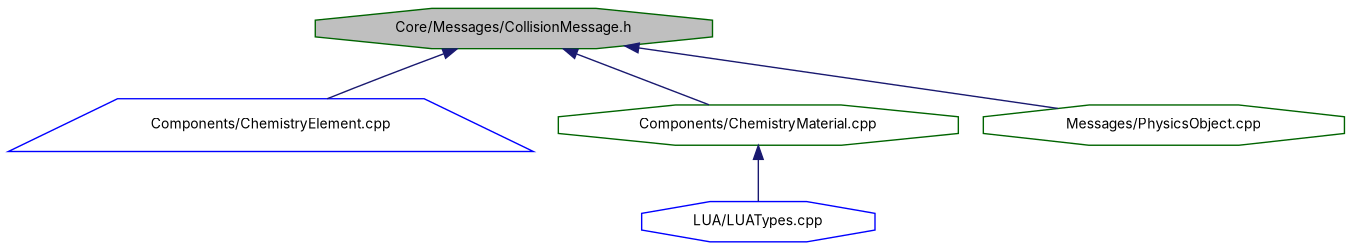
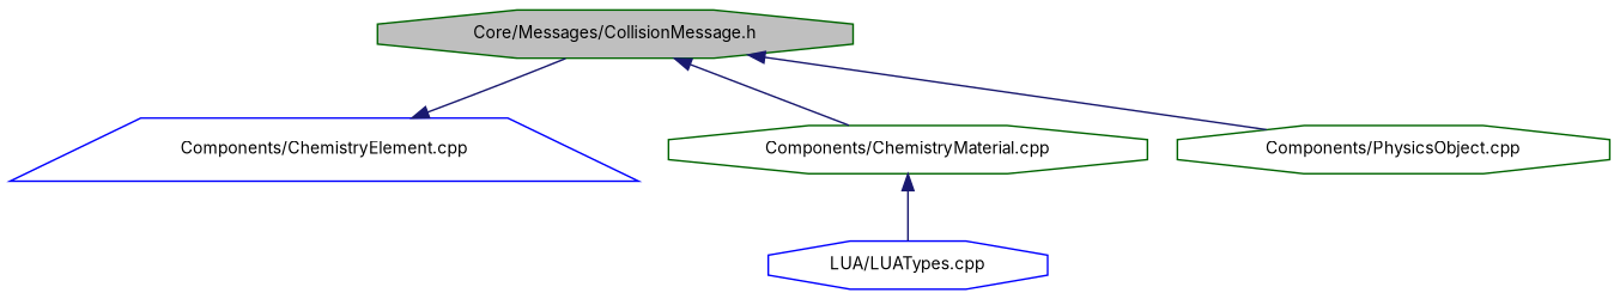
  digraph {
    fontname=Inter
    node [color=darkgreen fillcolor=white fontname=Inter fontsize=10 shape=octagon style=filled]
    edge [color=midnightblue dir=back fontname=Inter fontsize=10 labelfontname=Helvetica labelfontsize=10 style=solid]
    n1 [fillcolor=grey75 fontcolor=black height=0.2 label="Core/Messages/CollisionMessage.h" width=0.4]
    n2 [color=blue height=0.2 label="Components/ChemistryElement.cpp" shape=trapezium width=0.4]
    n3 [height=0.2 label="Components/ChemistryMaterial.cpp" width=0.4]
-   n4 [height=0.2 label="Messages/PhysicsObject.cpp" width=0.4]
+   n4 [height=0.2 label="Components/PhysicsObject.cpp" width=0.4]
    n5 [color=blue height=0.2 label="LUA/LUATypes.cpp" width=0.4]
-   n1 -> n2
+   n2 -> n1
    n1 -> n3
    n1 -> n4
    n3 -> n5
  }
